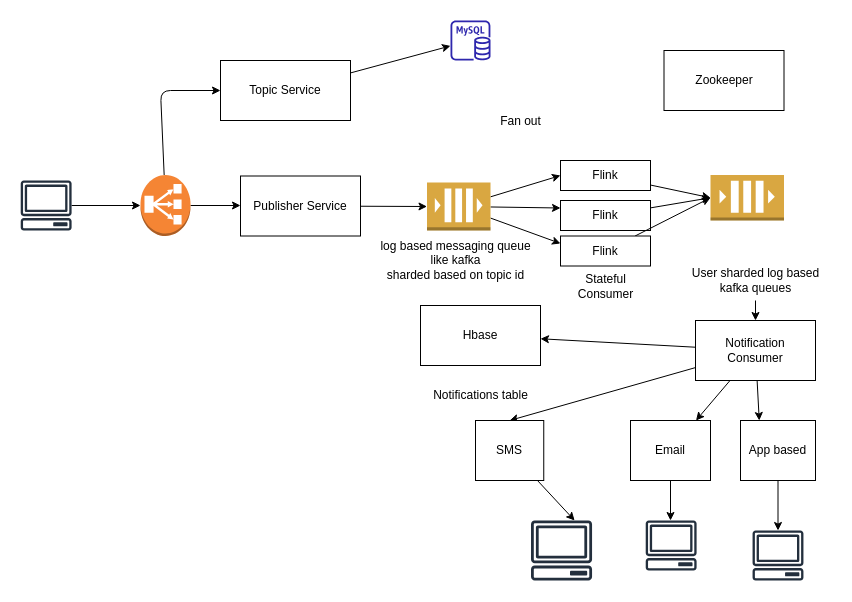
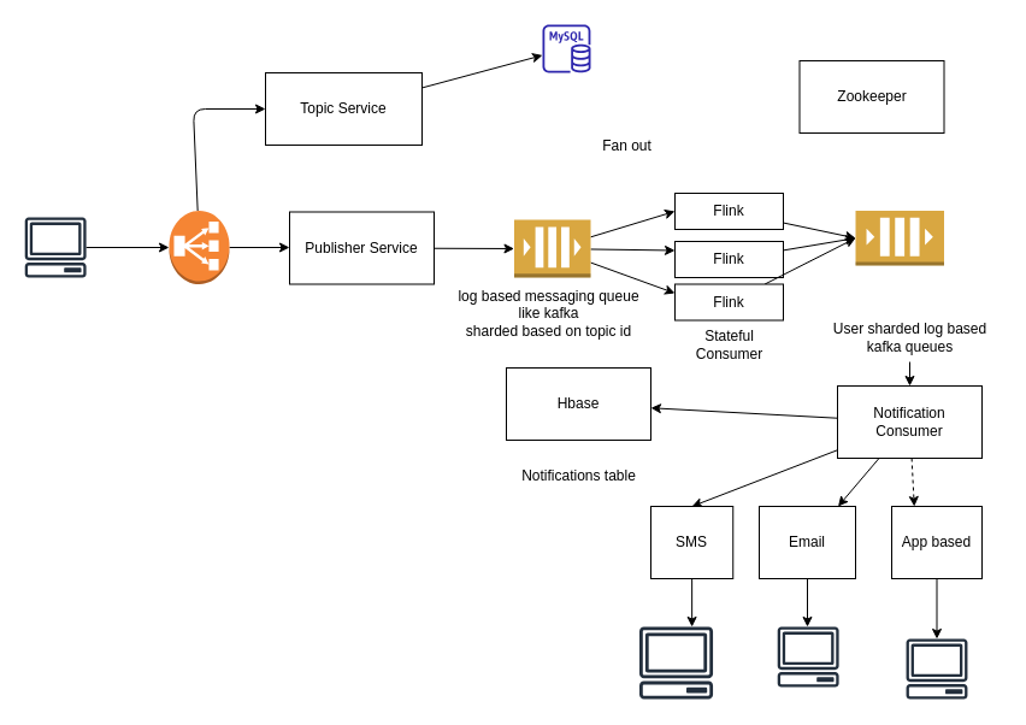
  <mxCell id="0" />
  <mxCell id="1" parent="0" />
  <mxCell id="2" style="edgeStyle=none;html=1;entryX=0;entryY=0.5;entryDx=0;entryDy=0;entryPerimeter=0;" parent="1" source="3" target="6" edge="1"><mxGeometry relative="1" as="geometry" /></mxCell>
  <mxCell id="3" value="" style="sketch=0;outlineConnect=0;fontColor=#232F3E;gradientColor=none;fillColor=#232F3D;strokeColor=none;dashed=0;verticalLabelPosition=bottom;verticalAlign=top;align=center;html=1;fontSize=12;fontStyle=0;aspect=fixed;pointerEvents=1;shape=mxgraph.aws4.client;" parent="1" vertex="1"><mxGeometry x="20" y="180" width="51.32" height="50" as="geometry" /></mxCell>
  <mxCell id="4" style="edgeStyle=none;html=1;entryX=0;entryY=0.5;entryDx=0;entryDy=0;" parent="1" source="6" target="8" edge="1"><mxGeometry relative="1" as="geometry"><Array as="points"><mxPoint x="160" y="90" /></Array></mxGeometry></mxCell>
  <mxCell id="5" style="edgeStyle=none;html=1;" parent="1" source="6" edge="1"><mxGeometry relative="1" as="geometry"><mxPoint x="240" y="205" as="targetPoint" /></mxGeometry></mxCell>
  <mxCell id="6" value="" style="outlineConnect=0;dashed=0;verticalLabelPosition=bottom;verticalAlign=top;align=center;html=1;shape=mxgraph.aws3.classic_load_balancer;fillColor=#F58534;gradientColor=none;" parent="1" vertex="1"><mxGeometry x="140" y="174.5" width="50" height="61" as="geometry" /></mxCell>
  <mxCell id="7" style="edgeStyle=none;html=1;" parent="1" source="8" target="9" edge="1"><mxGeometry relative="1" as="geometry" /></mxCell>
  <mxCell id="8" value="Topic Service" style="rounded=0;whiteSpace=wrap;html=1;" parent="1" vertex="1"><mxGeometry x="220" y="60" width="130" height="60" as="geometry" /></mxCell>
  <mxCell id="9" value="" style="sketch=0;outlineConnect=0;fontColor=#232F3E;gradientColor=none;fillColor=#2E27AD;strokeColor=none;dashed=0;verticalLabelPosition=bottom;verticalAlign=top;align=center;html=1;fontSize=12;fontStyle=0;aspect=fixed;pointerEvents=1;shape=mxgraph.aws4.rds_mysql_instance;" parent="1" vertex="1"><mxGeometry x="450" y="20" width="40" height="40" as="geometry" /></mxCell>
  <mxCell id="10" style="edgeStyle=none;html=1;entryX=0;entryY=0.5;entryDx=0;entryDy=0;entryPerimeter=0;" parent="1" source="11" target="15" edge="1"><mxGeometry relative="1" as="geometry" /></mxCell>
  <mxCell id="11" value="Publisher Service" style="rounded=0;whiteSpace=wrap;html=1;" parent="1" vertex="1"><mxGeometry x="240" y="175.5" width="120" height="60" as="geometry" /></mxCell>
  <mxCell id="12" style="edgeStyle=none;html=1;entryX=0;entryY=0.5;entryDx=0;entryDy=0;" parent="1" source="15" target="18" edge="1"><mxGeometry relative="1" as="geometry" /></mxCell>
  <mxCell id="13" style="edgeStyle=none;html=1;entryX=0;entryY=0.25;entryDx=0;entryDy=0;" parent="1" source="15" target="20" edge="1"><mxGeometry relative="1" as="geometry" /></mxCell>
  <mxCell id="14" style="edgeStyle=none;html=1;entryX=0;entryY=0.25;entryDx=0;entryDy=0;" parent="1" source="15" target="22" edge="1"><mxGeometry relative="1" as="geometry" /></mxCell>
  <mxCell id="15" value="" style="outlineConnect=0;dashed=0;verticalLabelPosition=bottom;verticalAlign=top;align=center;html=1;shape=mxgraph.aws3.queue;fillColor=#D9A741;gradientColor=none;" parent="1" vertex="1"><mxGeometry x="426.5" y="182" width="63.5" height="48" as="geometry" /></mxCell>
  <mxCell id="16" value="log based messaging queue&lt;br&gt;like kafka&lt;br&gt;sharded based on topic id" style="text;html=1;align=center;verticalAlign=middle;resizable=0;points=[];autosize=1;strokeColor=none;fillColor=none;" parent="1" vertex="1"><mxGeometry x="370" y="230" width="170" height="60" as="geometry" /></mxCell>
  <mxCell id="17" style="edgeStyle=none;html=1;entryX=0;entryY=0.5;entryDx=0;entryDy=0;entryPerimeter=0;" parent="1" source="18" target="24" edge="1"><mxGeometry relative="1" as="geometry" /></mxCell>
  <mxCell id="18" value="Flink" style="rounded=0;whiteSpace=wrap;html=1;" parent="1" vertex="1"><mxGeometry x="560" y="160" width="90" height="30" as="geometry" /></mxCell>
  <mxCell id="19" style="edgeStyle=none;html=1;entryX=0;entryY=0.5;entryDx=0;entryDy=0;entryPerimeter=0;" parent="1" source="20" target="24" edge="1"><mxGeometry relative="1" as="geometry" /></mxCell>
  <mxCell id="20" value="Flink" style="rounded=0;whiteSpace=wrap;html=1;" parent="1" vertex="1"><mxGeometry x="560" y="200" width="90" height="30" as="geometry" /></mxCell>
  <mxCell id="21" style="edgeStyle=none;html=1;entryX=0;entryY=0.5;entryDx=0;entryDy=0;entryPerimeter=0;" parent="1" source="22" target="24" edge="1"><mxGeometry relative="1" as="geometry" /></mxCell>
  <mxCell id="22" value="Flink" style="rounded=0;whiteSpace=wrap;html=1;" parent="1" vertex="1"><mxGeometry x="560" y="235.5" width="90" height="30" as="geometry" /></mxCell>
  <mxCell id="23" value="Stateful&lt;br&gt;Consumer" style="text;html=1;align=center;verticalAlign=middle;resizable=0;points=[];autosize=1;strokeColor=none;fillColor=none;" parent="1" vertex="1"><mxGeometry x="565" y="265.5" width="80" height="40" as="geometry" /></mxCell>
  <mxCell id="24" value="" style="outlineConnect=0;dashed=0;verticalLabelPosition=bottom;verticalAlign=top;align=center;html=1;shape=mxgraph.aws3.queue;fillColor=#D9A741;gradientColor=none;" parent="1" vertex="1"><mxGeometry x="710" y="174.5" width="73.5" height="45.5" as="geometry" /></mxCell>
  <mxCell id="25" style="edgeStyle=none;html=1;entryX=0.5;entryY=0;entryDx=0;entryDy=0;" parent="1" source="26" target="31" edge="1"><mxGeometry relative="1" as="geometry" /></mxCell>
  <mxCell id="26" value="User sharded log based&lt;br&gt;kafka queues" style="text;html=1;align=center;verticalAlign=middle;resizable=0;points=[];autosize=1;strokeColor=none;fillColor=none;" parent="1" vertex="1"><mxGeometry x="680" y="260" width="150" height="40" as="geometry" /></mxCell>
- <mxCell id="27" style="edgeStyle=none;html=1;entryX=0.25;entryY=0;entryDx=0;entryDy=0;" parent="1" source="31" target="36" edge="1"><mxGeometry relative="1" as="geometry" /></mxCell>
+ <mxCell id="27" style="edgeStyle=none;html=1;entryX=0.25;entryY=0;entryDx=0;entryDy=0;dashed=1;" parent="1" source="31" target="36" edge="1"><mxGeometry relative="1" as="geometry" /></mxCell>
  <mxCell id="28" style="edgeStyle=none;html=1;" parent="1" source="31" target="34" edge="1"><mxGeometry relative="1" as="geometry" /></mxCell>
  <mxCell id="29" style="edgeStyle=none;html=1;entryX=0.5;entryY=0;entryDx=0;entryDy=0;" parent="1" source="31" target="38" edge="1"><mxGeometry relative="1" as="geometry" /></mxCell>
  <mxCell id="30" style="edgeStyle=none;html=1;" parent="1" source="31" target="39" edge="1"><mxGeometry relative="1" as="geometry"><mxPoint x="480" y="350" as="targetPoint" /></mxGeometry></mxCell>
  <mxCell id="31" value="Notification Consumer" style="rounded=0;whiteSpace=wrap;html=1;" parent="1" vertex="1"><mxGeometry x="695" y="320" width="120" height="60" as="geometry" /></mxCell>
  <mxCell id="32" value="Zookeeper" style="rounded=0;whiteSpace=wrap;html=1;" parent="1" vertex="1"><mxGeometry x="663.5" y="50" width="120" height="60" as="geometry" /></mxCell>
  <mxCell id="33" style="edgeStyle=none;html=1;" parent="1" source="34" edge="1"><mxGeometry relative="1" as="geometry"><mxPoint x="670" y="520" as="targetPoint" /></mxGeometry></mxCell>
  <mxCell id="34" value="Email" style="rounded=0;whiteSpace=wrap;html=1;" parent="1" vertex="1"><mxGeometry x="630" y="420" width="80" height="60" as="geometry" /></mxCell>
  <mxCell id="35" style="edgeStyle=none;html=1;" parent="1" source="36" target="41" edge="1"><mxGeometry relative="1" as="geometry"><mxPoint x="777.5" y="520" as="targetPoint" /></mxGeometry></mxCell>
  <mxCell id="36" value="App based" style="rounded=0;whiteSpace=wrap;html=1;" parent="1" vertex="1"><mxGeometry x="740" y="420" width="75" height="60" as="geometry" /></mxCell>
  <mxCell id="37" style="edgeStyle=none;html=1;" parent="1" source="38" edge="1"><mxGeometry relative="1" as="geometry"><mxPoint x="574.125" y="520" as="targetPoint" /></mxGeometry></mxCell>
- <mxCell id="38" value="SMS" style="rounded=0;whiteSpace=wrap;html=1;" parent="1" vertex="1"><mxGeometry x="475" y="420" width="68.25" height="60" as="geometry" /></mxCell>
+ <mxCell id="38" value="SMS" style="rounded=0;whiteSpace=wrap;html=1;" parent="1" vertex="1"><mxGeometry x="540" y="420" width="68.25" height="60" as="geometry" /></mxCell>
  <mxCell id="39" value="Hbase" style="rounded=0;whiteSpace=wrap;html=1;" parent="1" vertex="1"><mxGeometry x="420" y="305" width="120" height="60" as="geometry" /></mxCell>
  <mxCell id="40" value="Notifications table" style="text;html=1;align=center;verticalAlign=middle;resizable=0;points=[];autosize=1;strokeColor=none;fillColor=none;" parent="1" vertex="1"><mxGeometry x="420" y="380" width="120" height="30" as="geometry" /></mxCell>
  <mxCell id="41" value="" style="sketch=0;outlineConnect=0;fontColor=#232F3E;gradientColor=none;fillColor=#232F3D;strokeColor=none;dashed=0;verticalLabelPosition=bottom;verticalAlign=top;align=center;html=1;fontSize=12;fontStyle=0;aspect=fixed;pointerEvents=1;shape=mxgraph.aws4.client;" parent="1" vertex="1"><mxGeometry x="751.84" y="530" width="51.32" height="50" as="geometry" /></mxCell>
  <mxCell id="42" value="" style="sketch=0;outlineConnect=0;fontColor=#232F3E;gradientColor=none;fillColor=#232F3D;strokeColor=none;dashed=0;verticalLabelPosition=bottom;verticalAlign=top;align=center;html=1;fontSize=12;fontStyle=0;aspect=fixed;pointerEvents=1;shape=mxgraph.aws4.client;" parent="1" vertex="1"><mxGeometry x="645" y="520" width="51.32" height="50" as="geometry" /></mxCell>
  <mxCell id="43" value="" style="sketch=0;outlineConnect=0;fontColor=#232F3E;gradientColor=none;fillColor=#232F3D;strokeColor=none;dashed=0;verticalLabelPosition=bottom;verticalAlign=top;align=center;html=1;fontSize=12;fontStyle=0;aspect=fixed;pointerEvents=1;shape=mxgraph.aws4.client;" parent="1" vertex="1"><mxGeometry x="530.25" y="520" width="61.58" height="60" as="geometry" /></mxCell>
  <mxCell id="44" value="Fan out" style="text;html=1;align=center;verticalAlign=middle;resizable=0;points=[];autosize=1;strokeColor=none;fillColor=none;" vertex="1" parent="1"><mxGeometry x="490" y="105.5" width="60" height="30" as="geometry" /></mxCell>
